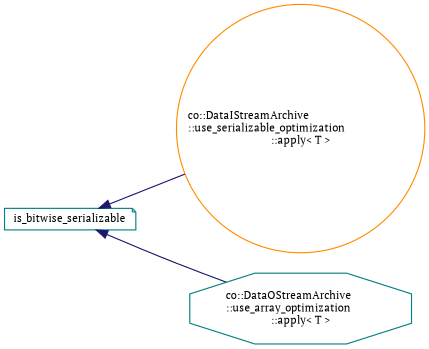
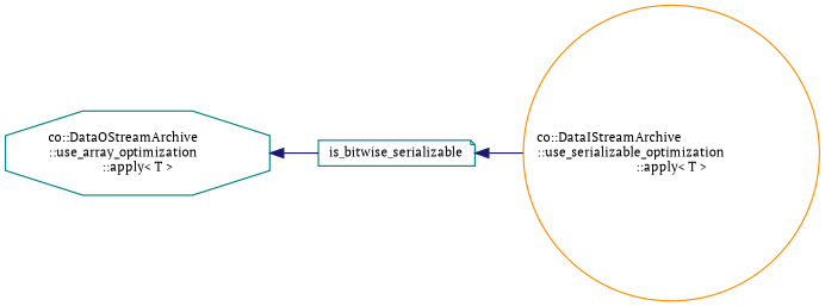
  digraph {
    fontname="PT Serif"
    rankdir=LR
    node [color=teal fillcolor=white fontname="PT Serif" fontsize=10 style=filled]
    edge [color=midnightblue dir=back fontname="PT Serif" fontsize=10 labelfontname=Sans labelfontsize=10 style=solid]
    n1 [height=0.2 label=is_bitwise_serializable shape=note width=0.4]
    n2 [color=darkorange height=0.2 label="co::DataIStreamArchive\l::use_serializable_optimization\l::apply\< T \>" shape=circle width=0.4]
    n3 [height=0.2 label="co::DataOStreamArchive\l::use_array_optimization\l::apply\< T \>" shape=octagon width=0.4]
    n1 -> n2
-   n1 -> n3
+   n3 -> n1
  }
